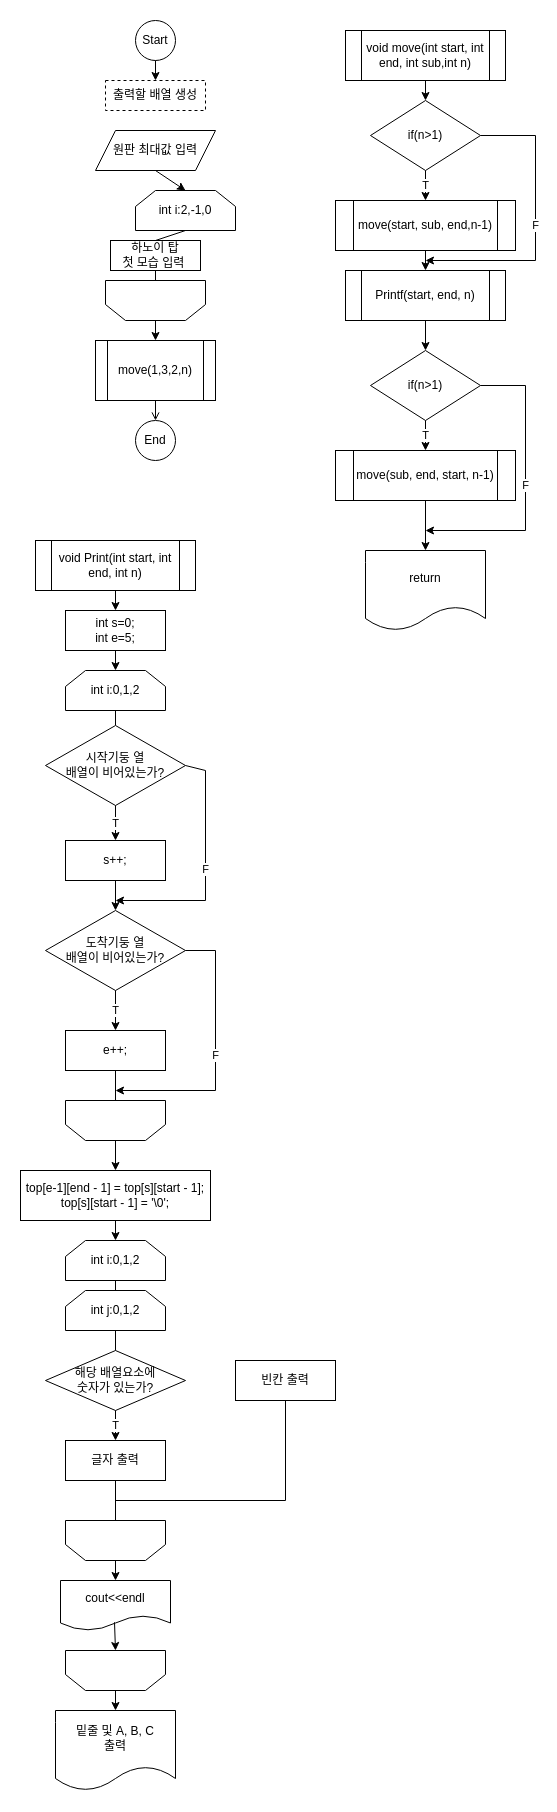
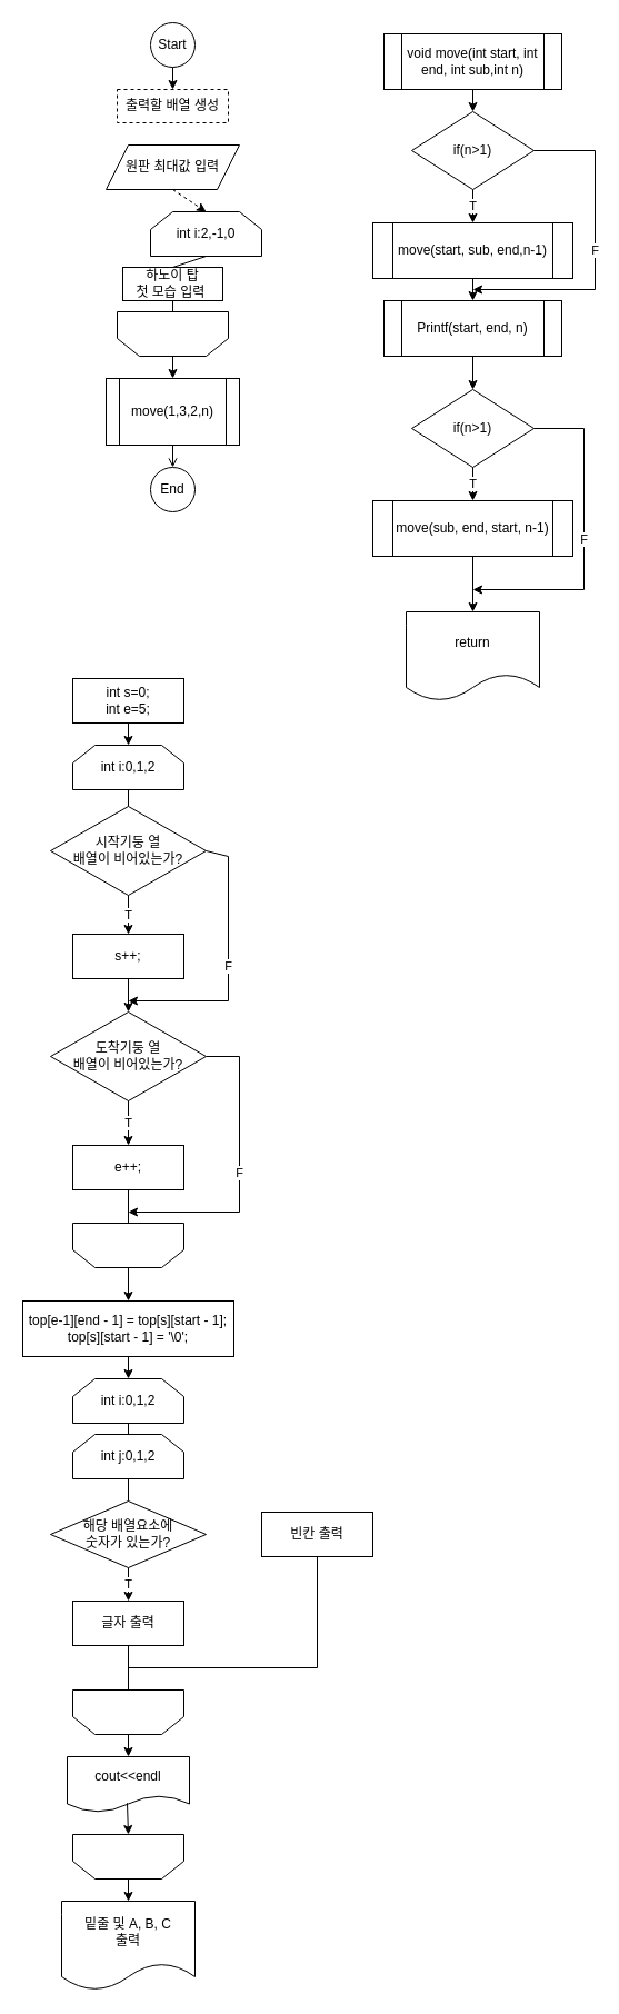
  <mxCell id="0" />
  <mxCell id="1" parent="0" />
  <mxCell id="2" value="Start" style="ellipse;whiteSpace=wrap;html=1;aspect=fixed;" vertex="1" parent="1"><mxGeometry x="135" y="20" width="40" height="40" as="geometry" /></mxCell>
  <mxCell id="3" value="출력할 배열 생성" style="rounded=0;whiteSpace=wrap;html=1;dashed=1;" vertex="1" parent="1"><mxGeometry x="105" y="80" width="100" height="30" as="geometry" /></mxCell>
  <mxCell id="4" value="원판 최대값 입력" style="shape=parallelogram;perimeter=parallelogramPerimeter;whiteSpace=wrap;html=1;fixedSize=1;" vertex="1" parent="1"><mxGeometry x="95" y="130" width="120" height="40" as="geometry" /></mxCell>
  <mxCell id="5" value="int i:2,-1,0" style="shape=loopLimit;whiteSpace=wrap;html=1;" vertex="1" parent="1"><mxGeometry x="135" y="190" width="100" height="40" as="geometry" /></mxCell>
  <mxCell id="6" value="" style="shape=loopLimit;whiteSpace=wrap;html=1;rotation=-180;" vertex="1" parent="1"><mxGeometry x="105" y="280" width="100" height="40" as="geometry" /></mxCell>
  <mxCell id="7" value="하노이 탑&lt;br&gt;첫 모습 입력&amp;nbsp;" style="rounded=0;whiteSpace=wrap;html=1;" vertex="1" parent="1"><mxGeometry x="110" y="240" width="90" height="30" as="geometry" /></mxCell>
  <mxCell id="8" value="move(1,3,2,n)" style="shape=process;whiteSpace=wrap;html=1;backgroundOutline=1;" vertex="1" parent="1"><mxGeometry x="95" y="340" width="120" height="60" as="geometry" /></mxCell>
  <mxCell id="9" value="End" style="ellipse;whiteSpace=wrap;html=1;aspect=fixed;" vertex="1" parent="1"><mxGeometry x="135" y="420" width="40" height="40" as="geometry" /></mxCell>
  <mxCell id="10" value="" style="endArrow=classic;html=1;rounded=0;exitX=0.5;exitY=1;exitDx=0;exitDy=0;entryX=0.5;entryY=0;entryDx=0;entryDy=0;" edge="1" parent="1" source="2" target="3"><mxGeometry width="50" height="50" relative="1" as="geometry"><mxPoint x="235" y="140" as="sourcePoint" /><mxPoint x="285" y="90" as="targetPoint" /></mxGeometry></mxCell>
- <mxCell id="11" value="" style="endArrow=classic;html=1;rounded=0;exitX=0.5;exitY=1;exitDx=0;exitDy=0;entryX=0.5;entryY=0;entryDx=0;entryDy=0;" edge="1" parent="1" source="4" target="5"><mxGeometry width="50" height="50" relative="1" as="geometry"><mxPoint x="175" y="80" as="sourcePoint" /><mxPoint x="175" y="100" as="targetPoint" /></mxGeometry></mxCell>
+ <mxCell id="11" value="" style="endArrow=classic;html=1;rounded=0;exitX=0.5;exitY=1;exitDx=0;exitDy=0;entryX=0.5;entryY=0;entryDx=0;entryDy=0;dashed=1;" edge="1" parent="1" source="4" target="5"><mxGeometry width="50" height="50" relative="1" as="geometry"><mxPoint x="175" y="80" as="sourcePoint" /><mxPoint x="175" y="100" as="targetPoint" /></mxGeometry></mxCell>
  <mxCell id="12" value="" style="endArrow=none;html=1;rounded=0;exitX=0.5;exitY=1;exitDx=0;exitDy=0;entryX=0.5;entryY=0;entryDx=0;entryDy=0;" edge="1" parent="1" source="5" target="7"><mxGeometry width="50" height="50" relative="1" as="geometry"><mxPoint x="235" y="140" as="sourcePoint" /><mxPoint x="285" y="90" as="targetPoint" /></mxGeometry></mxCell>
  <mxCell id="13" value="" style="endArrow=none;html=1;rounded=0;exitX=0.5;exitY=1;exitDx=0;exitDy=0;entryX=0.5;entryY=1;entryDx=0;entryDy=0;" edge="1" parent="1" source="6" target="7"><mxGeometry width="50" height="50" relative="1" as="geometry"><mxPoint x="165" y="240" as="sourcePoint" /><mxPoint x="295" y="100" as="targetPoint" /></mxGeometry></mxCell>
  <mxCell id="14" value="" style="endArrow=classic;html=1;rounded=0;exitX=0.5;exitY=0;exitDx=0;exitDy=0;entryX=0.5;entryY=0;entryDx=0;entryDy=0;" edge="1" parent="1" source="6" target="8"><mxGeometry width="50" height="50" relative="1" as="geometry"><mxPoint x="165" y="70" as="sourcePoint" /><mxPoint x="165" y="90" as="targetPoint" /></mxGeometry></mxCell>
  <mxCell id="15" value="" style="endArrow=open;html=1;rounded=0;exitX=0.5;exitY=1;exitDx=0;exitDy=0;entryX=0.5;entryY=0;entryDx=0;entryDy=0;" edge="1" parent="1" source="8" target="9"><mxGeometry width="50" height="50" relative="1" as="geometry"><mxPoint x="175" y="80" as="sourcePoint" /><mxPoint x="175" y="100" as="targetPoint" /></mxGeometry></mxCell>
  <mxCell id="16" value="void move(int start, int end, int sub,int n)" style="shape=process;whiteSpace=wrap;html=1;backgroundOutline=1;" vertex="1" parent="1"><mxGeometry x="345" y="30" width="160" height="50" as="geometry" /></mxCell>
  <mxCell id="17" value="if(n&amp;gt;1)" style="rhombus;whiteSpace=wrap;html=1;" vertex="1" parent="1"><mxGeometry x="370" y="100" width="110" height="70" as="geometry" /></mxCell>
  <mxCell id="18" value="Printf(start, end, n)" style="shape=process;whiteSpace=wrap;html=1;backgroundOutline=1;" vertex="1" parent="1"><mxGeometry x="345" y="270" width="160" height="50" as="geometry" /></mxCell>
  <mxCell id="19" value="if(n&amp;gt;1)" style="rhombus;whiteSpace=wrap;html=1;" vertex="1" parent="1"><mxGeometry x="370" y="350" width="110" height="70" as="geometry" /></mxCell>
  <mxCell id="20" value="move(start, sub, end,n-1)" style="shape=process;whiteSpace=wrap;html=1;backgroundOutline=1;" vertex="1" parent="1"><mxGeometry x="335" y="200" width="180" height="50" as="geometry" /></mxCell>
  <mxCell id="21" value="" style="endArrow=classic;html=1;rounded=0;exitX=0.5;exitY=1;exitDx=0;exitDy=0;entryX=0.5;entryY=0;entryDx=0;entryDy=0;" edge="1" parent="1" source="16" target="17"><mxGeometry width="50" height="50" relative="1" as="geometry"><mxPoint x="465" y="340" as="sourcePoint" /><mxPoint x="515" y="290" as="targetPoint" /></mxGeometry></mxCell>
  <mxCell id="22" value="T" style="endArrow=classic;html=1;rounded=0;exitX=0.5;exitY=1;exitDx=0;exitDy=0;entryX=0.5;entryY=0;entryDx=0;entryDy=0;" edge="1" parent="1" source="17" target="20"><mxGeometry width="50" height="50" relative="1" as="geometry"><mxPoint x="465" y="440" as="sourcePoint" /><mxPoint x="515" y="390" as="targetPoint" /></mxGeometry></mxCell>
  <mxCell id="23" value="" style="endArrow=classic;html=1;rounded=0;exitX=0.5;exitY=1;exitDx=0;exitDy=0;entryX=0.5;entryY=0;entryDx=0;entryDy=0;" edge="1" parent="1" source="20" target="18"><mxGeometry width="50" height="50" relative="1" as="geometry"><mxPoint x="465" y="440" as="sourcePoint" /><mxPoint x="515" y="390" as="targetPoint" /></mxGeometry></mxCell>
  <mxCell id="24" value="" style="endArrow=classic;html=1;rounded=0;exitX=0.5;exitY=1;exitDx=0;exitDy=0;" edge="1" parent="1" source="18" target="19"><mxGeometry width="50" height="50" relative="1" as="geometry"><mxPoint x="465" y="440" as="sourcePoint" /><mxPoint x="515" y="390" as="targetPoint" /></mxGeometry></mxCell>
  <mxCell id="25" value="move(sub, end, start, n-1)" style="shape=process;whiteSpace=wrap;html=1;backgroundOutline=1;" vertex="1" parent="1"><mxGeometry x="335" y="450" width="180" height="50" as="geometry" /></mxCell>
  <mxCell id="26" value="T" style="endArrow=classic;html=1;rounded=0;exitX=0.5;exitY=1;exitDx=0;exitDy=0;entryX=0.5;entryY=0;entryDx=0;entryDy=0;" edge="1" parent="1" source="19" target="25"><mxGeometry width="50" height="50" relative="1" as="geometry"><mxPoint x="435" y="330" as="sourcePoint" /><mxPoint x="435" y="360" as="targetPoint" /></mxGeometry></mxCell>
  <mxCell id="27" value="F" style="endArrow=classic;html=1;rounded=0;exitX=1;exitY=0.5;exitDx=0;exitDy=0;" edge="1" parent="1" source="17"><mxGeometry width="50" height="50" relative="1" as="geometry"><mxPoint x="465" y="440" as="sourcePoint" /><mxPoint x="425" y="260" as="targetPoint" /><Array as="points"><mxPoint x="535" y="135" /><mxPoint x="535" y="260" /></Array></mxGeometry></mxCell>
  <mxCell id="28" value="F" style="endArrow=classic;html=1;rounded=0;exitX=1;exitY=0.5;exitDx=0;exitDy=0;" edge="1" parent="1" source="19"><mxGeometry width="50" height="50" relative="1" as="geometry"><mxPoint x="465" y="440" as="sourcePoint" /><mxPoint x="425" y="530" as="targetPoint" /><Array as="points"><mxPoint x="525" y="385" /><mxPoint x="525" y="530" /></Array></mxGeometry></mxCell>
  <mxCell id="29" value="" style="endArrow=classic;html=1;rounded=0;exitX=0.5;exitY=1;exitDx=0;exitDy=0;" edge="1" parent="1" source="25"><mxGeometry width="50" height="50" relative="1" as="geometry"><mxPoint x="465" y="440" as="sourcePoint" /><mxPoint x="425" y="550" as="targetPoint" /></mxGeometry></mxCell>
  <mxCell id="30" value="return" style="shape=document;whiteSpace=wrap;html=1;boundedLbl=1;" vertex="1" parent="1"><mxGeometry x="365" y="550" width="120" height="80" as="geometry" /></mxCell>
- <mxCell id="31" value="void Print(int start, int end, int n)" style="shape=process;whiteSpace=wrap;html=1;backgroundOutline=1;" vertex="1" parent="1"><mxGeometry x="35" y="540" width="160" height="50" as="geometry" /></mxCell>
  <mxCell id="32" value="int s=0;&lt;br&gt;int e=5;" style="rounded=0;whiteSpace=wrap;html=1;" vertex="1" parent="1"><mxGeometry x="65" y="610" width="100" height="40" as="geometry" /></mxCell>
  <mxCell id="33" value="int i:0,1,2" style="shape=loopLimit;whiteSpace=wrap;html=1;" vertex="1" parent="1"><mxGeometry x="65" y="670" width="100" height="40" as="geometry" /></mxCell>
  <mxCell id="34" value="" style="shape=loopLimit;whiteSpace=wrap;html=1;rotation=-180;" vertex="1" parent="1"><mxGeometry x="65" y="1100" width="100" height="40" as="geometry" /></mxCell>
  <mxCell id="35" value="" style="endArrow=none;html=1;rounded=0;exitX=0.5;exitY=1;exitDx=0;exitDy=0;entryX=0.5;entryY=0;entryDx=0;entryDy=0;" edge="1" parent="1" source="33" target="37"><mxGeometry width="50" height="50" relative="1" as="geometry"><mxPoint x="195" y="620" as="sourcePoint" /><mxPoint x="115" y="720" as="targetPoint" /></mxGeometry></mxCell>
  <mxCell id="36" value="" style="endArrow=none;html=1;rounded=0;exitX=0.5;exitY=1;exitDx=0;exitDy=0;entryX=0.5;entryY=1;entryDx=0;entryDy=0;" edge="1" parent="1" source="34" target="40"><mxGeometry width="50" height="50" relative="1" as="geometry"><mxPoint x="125" y="1020" as="sourcePoint" /><mxPoint x="115" y="1050" as="targetPoint" /></mxGeometry></mxCell>
  <mxCell id="37" value="시작기둥 열 &lt;br&gt;배열이 비어있는가?" style="rhombus;whiteSpace=wrap;html=1;" vertex="1" parent="1"><mxGeometry x="45" y="725" width="140" height="80" as="geometry" /></mxCell>
  <mxCell id="38" value="도착기둥 열 &lt;br&gt;배열이 비어있는가?" style="rhombus;whiteSpace=wrap;html=1;" vertex="1" parent="1"><mxGeometry x="45" y="910" width="140" height="80" as="geometry" /></mxCell>
  <mxCell id="39" value="s++;" style="rounded=0;whiteSpace=wrap;html=1;" vertex="1" parent="1"><mxGeometry x="65" y="840" width="100" height="40" as="geometry" /></mxCell>
  <mxCell id="40" value="e++;" style="rounded=0;whiteSpace=wrap;html=1;" vertex="1" parent="1"><mxGeometry x="65" y="1030" width="100" height="40" as="geometry" /></mxCell>
- <mxCell id="41" value="" style="endArrow=classic;html=1;rounded=0;exitX=0.5;exitY=1;exitDx=0;exitDy=0;entryX=0.5;entryY=0;entryDx=0;entryDy=0;" edge="1" parent="1" source="31" target="32"><mxGeometry width="50" height="50" relative="1" as="geometry"><mxPoint x="-135" y="930" as="sourcePoint" /><mxPoint x="-85" y="880" as="targetPoint" /></mxGeometry></mxCell>
  <mxCell id="42" value="" style="endArrow=classic;html=1;rounded=0;exitX=0.5;exitY=1;exitDx=0;exitDy=0;entryX=0.5;entryY=0;entryDx=0;entryDy=0;" edge="1" parent="1" source="32" target="33"><mxGeometry width="50" height="50" relative="1" as="geometry"><mxPoint x="-135" y="930" as="sourcePoint" /><mxPoint x="-85" y="880" as="targetPoint" /></mxGeometry></mxCell>
  <mxCell id="43" value="T" style="endArrow=classic;html=1;rounded=0;exitX=0.5;exitY=1;exitDx=0;exitDy=0;entryX=0.5;entryY=0;entryDx=0;entryDy=0;" edge="1" parent="1" source="37" target="39"><mxGeometry width="50" height="50" relative="1" as="geometry"><mxPoint x="-135" y="930" as="sourcePoint" /><mxPoint x="-85" y="880" as="targetPoint" /></mxGeometry></mxCell>
  <mxCell id="44" value="" style="endArrow=classic;html=1;rounded=0;exitX=0.5;exitY=1;exitDx=0;exitDy=0;entryX=0.5;entryY=0;entryDx=0;entryDy=0;" edge="1" parent="1" source="39" target="38"><mxGeometry width="50" height="50" relative="1" as="geometry"><mxPoint x="-135" y="930" as="sourcePoint" /><mxPoint x="-85" y="880" as="targetPoint" /></mxGeometry></mxCell>
  <mxCell id="45" value="T" style="endArrow=classic;html=1;rounded=0;exitX=0.5;exitY=1;exitDx=0;exitDy=0;entryX=0.5;entryY=0;entryDx=0;entryDy=0;" edge="1" parent="1" source="38" target="40"><mxGeometry width="50" height="50" relative="1" as="geometry"><mxPoint x="-135" y="930" as="sourcePoint" /><mxPoint x="-85" y="880" as="targetPoint" /></mxGeometry></mxCell>
  <mxCell id="46" value="F" style="endArrow=classic;html=1;rounded=0;exitX=1;exitY=0.5;exitDx=0;exitDy=0;" edge="1" parent="1" source="37"><mxGeometry width="50" height="50" relative="1" as="geometry"><mxPoint x="-135" y="930" as="sourcePoint" /><mxPoint x="115" y="900" as="targetPoint" /><Array as="points"><mxPoint x="205" y="770" /><mxPoint x="205" y="900" /></Array></mxGeometry></mxCell>
  <mxCell id="47" value="F" style="endArrow=classic;html=1;rounded=0;exitX=1;exitY=0.5;exitDx=0;exitDy=0;" edge="1" parent="1" source="38"><mxGeometry width="50" height="50" relative="1" as="geometry"><mxPoint x="-135" y="930" as="sourcePoint" /><mxPoint x="115" y="1090" as="targetPoint" /><Array as="points"><mxPoint x="215" y="950" /><mxPoint x="215" y="1090" /></Array></mxGeometry></mxCell>
  <mxCell id="48" value="&lt;div&gt;top[e-1][end - 1] = top[s][start - 1];&lt;/div&gt;&lt;div&gt; top[s][start - 1] = '\0';&lt;/div&gt;" style="rounded=0;whiteSpace=wrap;html=1;" vertex="1" parent="1"><mxGeometry x="20" y="1170" width="190" height="50" as="geometry" /></mxCell>
  <mxCell id="49" value="int i:0,1,2" style="shape=loopLimit;whiteSpace=wrap;html=1;" vertex="1" parent="1"><mxGeometry x="65" y="1240" width="100" height="40" as="geometry" /></mxCell>
  <mxCell id="50" value="" style="shape=loopLimit;whiteSpace=wrap;html=1;rotation=-180;" vertex="1" parent="1"><mxGeometry x="65" y="1650" width="100" height="40" as="geometry" /></mxCell>
  <mxCell id="51" value="int j:0,1,2" style="shape=loopLimit;whiteSpace=wrap;html=1;" vertex="1" parent="1"><mxGeometry x="65" y="1290" width="100" height="40" as="geometry" /></mxCell>
  <mxCell id="52" value="" style="shape=loopLimit;whiteSpace=wrap;html=1;rotation=-180;" vertex="1" parent="1"><mxGeometry x="65" y="1520" width="100" height="40" as="geometry" /></mxCell>
  <mxCell id="53" value="해당 배열요소에 &lt;br&gt;숫자가 있는가?" style="rhombus;whiteSpace=wrap;html=1;" vertex="1" parent="1"><mxGeometry x="45" y="1350" width="140" height="60" as="geometry" /></mxCell>
  <mxCell id="54" value="cout&amp;lt;&amp;lt;endl" style="shape=document;whiteSpace=wrap;html=1;boundedLbl=1;" vertex="1" parent="1"><mxGeometry x="60" y="1580" width="110" height="50" as="geometry" /></mxCell>
  <mxCell id="55" value="밑줄 및 A, B, C&lt;br&gt;출력" style="shape=document;whiteSpace=wrap;html=1;boundedLbl=1;" vertex="1" parent="1"><mxGeometry x="55" y="1710" width="120" height="80" as="geometry" /></mxCell>
  <mxCell id="56" value="" style="endArrow=classic;html=1;rounded=0;exitX=0.5;exitY=0;exitDx=0;exitDy=0;entryX=0.5;entryY=0;entryDx=0;entryDy=0;" edge="1" parent="1" source="34" target="48"><mxGeometry width="50" height="50" relative="1" as="geometry"><mxPoint x="-135" y="1400" as="sourcePoint" /><mxPoint x="-85" y="1350" as="targetPoint" /></mxGeometry></mxCell>
  <mxCell id="57" value="" style="endArrow=classic;html=1;rounded=0;exitX=0.5;exitY=1;exitDx=0;exitDy=0;entryX=0.5;entryY=0;entryDx=0;entryDy=0;" edge="1" parent="1" source="48" target="49"><mxGeometry width="50" height="50" relative="1" as="geometry"><mxPoint x="-135" y="1400" as="sourcePoint" /><mxPoint x="-85" y="1350" as="targetPoint" /></mxGeometry></mxCell>
  <mxCell id="58" value="" style="endArrow=none;html=1;rounded=0;entryX=0.5;entryY=1;entryDx=0;entryDy=0;exitX=0.5;exitY=0;exitDx=0;exitDy=0;" edge="1" parent="1" source="51" target="49"><mxGeometry width="50" height="50" relative="1" as="geometry"><mxPoint x="-135" y="1400" as="sourcePoint" /><mxPoint x="-85" y="1350" as="targetPoint" /></mxGeometry></mxCell>
  <mxCell id="59" value="" style="endArrow=none;html=1;rounded=0;entryX=0.5;entryY=1;entryDx=0;entryDy=0;exitX=0.5;exitY=0;exitDx=0;exitDy=0;" edge="1" parent="1" source="53" target="51"><mxGeometry width="50" height="50" relative="1" as="geometry"><mxPoint x="-135" y="1400" as="sourcePoint" /><mxPoint x="-85" y="1350" as="targetPoint" /></mxGeometry></mxCell>
  <mxCell id="60" value="글자 출력" style="rounded=0;whiteSpace=wrap;html=1;" vertex="1" parent="1"><mxGeometry x="65" y="1440" width="100" height="40" as="geometry" /></mxCell>
  <mxCell id="61" value="빈칸 출력" style="rounded=0;whiteSpace=wrap;html=1;" vertex="1" parent="1"><mxGeometry x="235" y="1360" width="100" height="40" as="geometry" /></mxCell>
  <mxCell id="62" value="T" style="endArrow=classic;html=1;rounded=0;exitX=0.5;exitY=1;exitDx=0;exitDy=0;entryX=0.5;entryY=0;entryDx=0;entryDy=0;" edge="1" parent="1" source="53" target="60"><mxGeometry width="50" height="50" relative="1" as="geometry"><mxPoint x="-135" y="1400" as="sourcePoint" /><mxPoint x="-85" y="1350" as="targetPoint" /></mxGeometry></mxCell>
  <mxCell id="63" value="" style="endArrow=none;html=1;rounded=0;entryX=0.5;entryY=1;entryDx=0;entryDy=0;exitX=0.5;exitY=1;exitDx=0;exitDy=0;" edge="1" parent="1" source="52" target="60"><mxGeometry width="50" height="50" relative="1" as="geometry"><mxPoint x="-135" y="1400" as="sourcePoint" /><mxPoint x="-85" y="1350" as="targetPoint" /></mxGeometry></mxCell>
  <mxCell id="64" value="" style="endArrow=none;html=1;rounded=0;entryX=0.5;entryY=1;entryDx=0;entryDy=0;" edge="1" parent="1" target="61"><mxGeometry width="50" height="50" relative="1" as="geometry"><mxPoint x="115" y="1500" as="sourcePoint" /><mxPoint x="-85" y="1350" as="targetPoint" /><Array as="points"><mxPoint x="285" y="1500" /></Array></mxGeometry></mxCell>
  <mxCell id="65" value="" style="endArrow=classic;html=1;rounded=0;exitX=0.5;exitY=0;exitDx=0;exitDy=0;entryX=0.5;entryY=0;entryDx=0;entryDy=0;" edge="1" parent="1" source="52" target="54"><mxGeometry width="50" height="50" relative="1" as="geometry"><mxPoint x="-135" y="1400" as="sourcePoint" /><mxPoint x="-85" y="1350" as="targetPoint" /></mxGeometry></mxCell>
  <mxCell id="66" value="" style="endArrow=classic;html=1;rounded=0;exitX=0.491;exitY=0.835;exitDx=0;exitDy=0;exitPerimeter=0;entryX=0.5;entryY=1;entryDx=0;entryDy=0;" edge="1" parent="1" source="54" target="50"><mxGeometry width="50" height="50" relative="1" as="geometry"><mxPoint x="-135" y="1490" as="sourcePoint" /><mxPoint x="-85" y="1440" as="targetPoint" /></mxGeometry></mxCell>
  <mxCell id="67" value="" style="endArrow=classic;html=1;rounded=0;exitX=0.5;exitY=0;exitDx=0;exitDy=0;entryX=0.5;entryY=0;entryDx=0;entryDy=0;" edge="1" parent="1" source="50" target="55"><mxGeometry width="50" height="50" relative="1" as="geometry"><mxPoint x="-135" y="1490" as="sourcePoint" /><mxPoint x="-85" y="1440" as="targetPoint" /></mxGeometry></mxCell>
